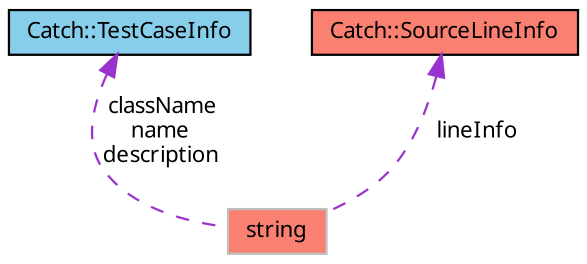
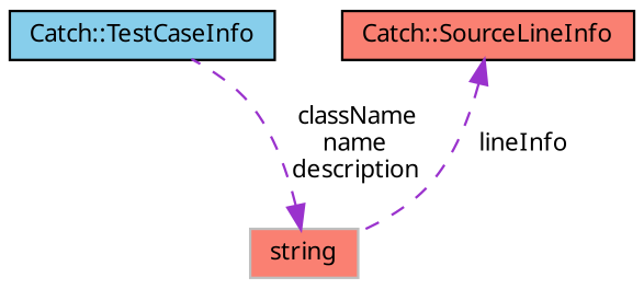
  digraph {
    fontname="Noto Sans"
    node [color=black fillcolor=salmon fontname="Noto Sans" fontsize=10 shape=record style=filled]
    edge [color=darkorchid3 dir=back fontname="Noto Sans" fontsize=10 labelfontname=Helvetica labelfontsize=10 style=dashed]
    n1 [fillcolor=skyblue fontcolor=black height=0.2 label="Catch::TestCaseInfo" width=0.4]
    n2 [height=0.2 label="Catch::SourceLineInfo" width=0.4]
    n3 [color=grey75 height=0.2 label=string width=0.4]
    n2 -> n3 [label=" lineInfo"]
-   n1 -> n3 [label=" className\nname\ndescription"]
+   n3 -> n1 [label=" className\nname\ndescription"]
  }
